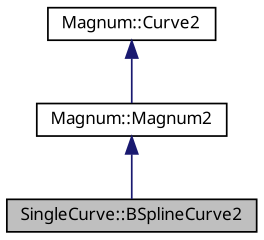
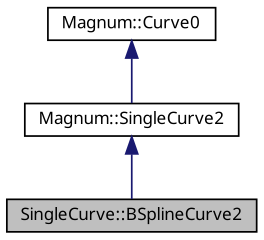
  digraph {
    fontname="Noto Sans"
    node [color=black fillcolor=white fontname="Noto Sans" fontsize=10 shape=record style=filled]
    edge [color=midnightblue dir=back fontname="Noto Sans" fontsize=10 labelfontname=Helvetica labelfontsize=10 style=solid]
    n1 [fillcolor=grey75 fontcolor=black height=0.2 label="SingleCurve::BSplineCurve2" width=0.4]
-   n2 [height=0.2 label="Magnum::Magnum2" width=0.4]
-   n3 [height=0.2 label="Magnum::Curve2" width=0.4]
+   n2 [height=0.2 label="Magnum::SingleCurve2" width=0.4]
+   n3 [height=0.2 label="Magnum::Curve0" width=0.4]
    n2 -> n1
    n3 -> n2
  }
